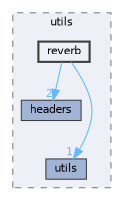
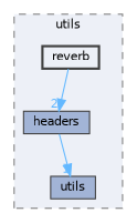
  digraph {
    compound=true
    node [color=grey25 fillcolor="#a2b4d6" fontname=Helvetica fontsize=10 shape=box style=filled]
    edge [color=steelblue1 fontcolor=steelblue1 fontname=Helvetica fontsize=10 labeldistance=1.5 labelfontname=Helvetica labelfontsize=10]
    n1 [height=0.2 label=headers width=0.4]
    n2 [height=0.2 label=utils width=0.4]
    n3 [fillcolor="#edf0f7" height=0.2 label=reverb style="filled,bold" width=0.4]
    subgraph cluster_1 {
      bgcolor="#edf0f7"
      fontname=Helvetica
      fontsize=10
      label=utils
      pencolor=grey50
      style="filled,dashed"
      n1
      n2
      n3
    }
    n3 -> n1 [headlabel=2]
-   n3 -> n2 [headlabel=1]
+   n1 -> n2 [headlabel=1]
  }
